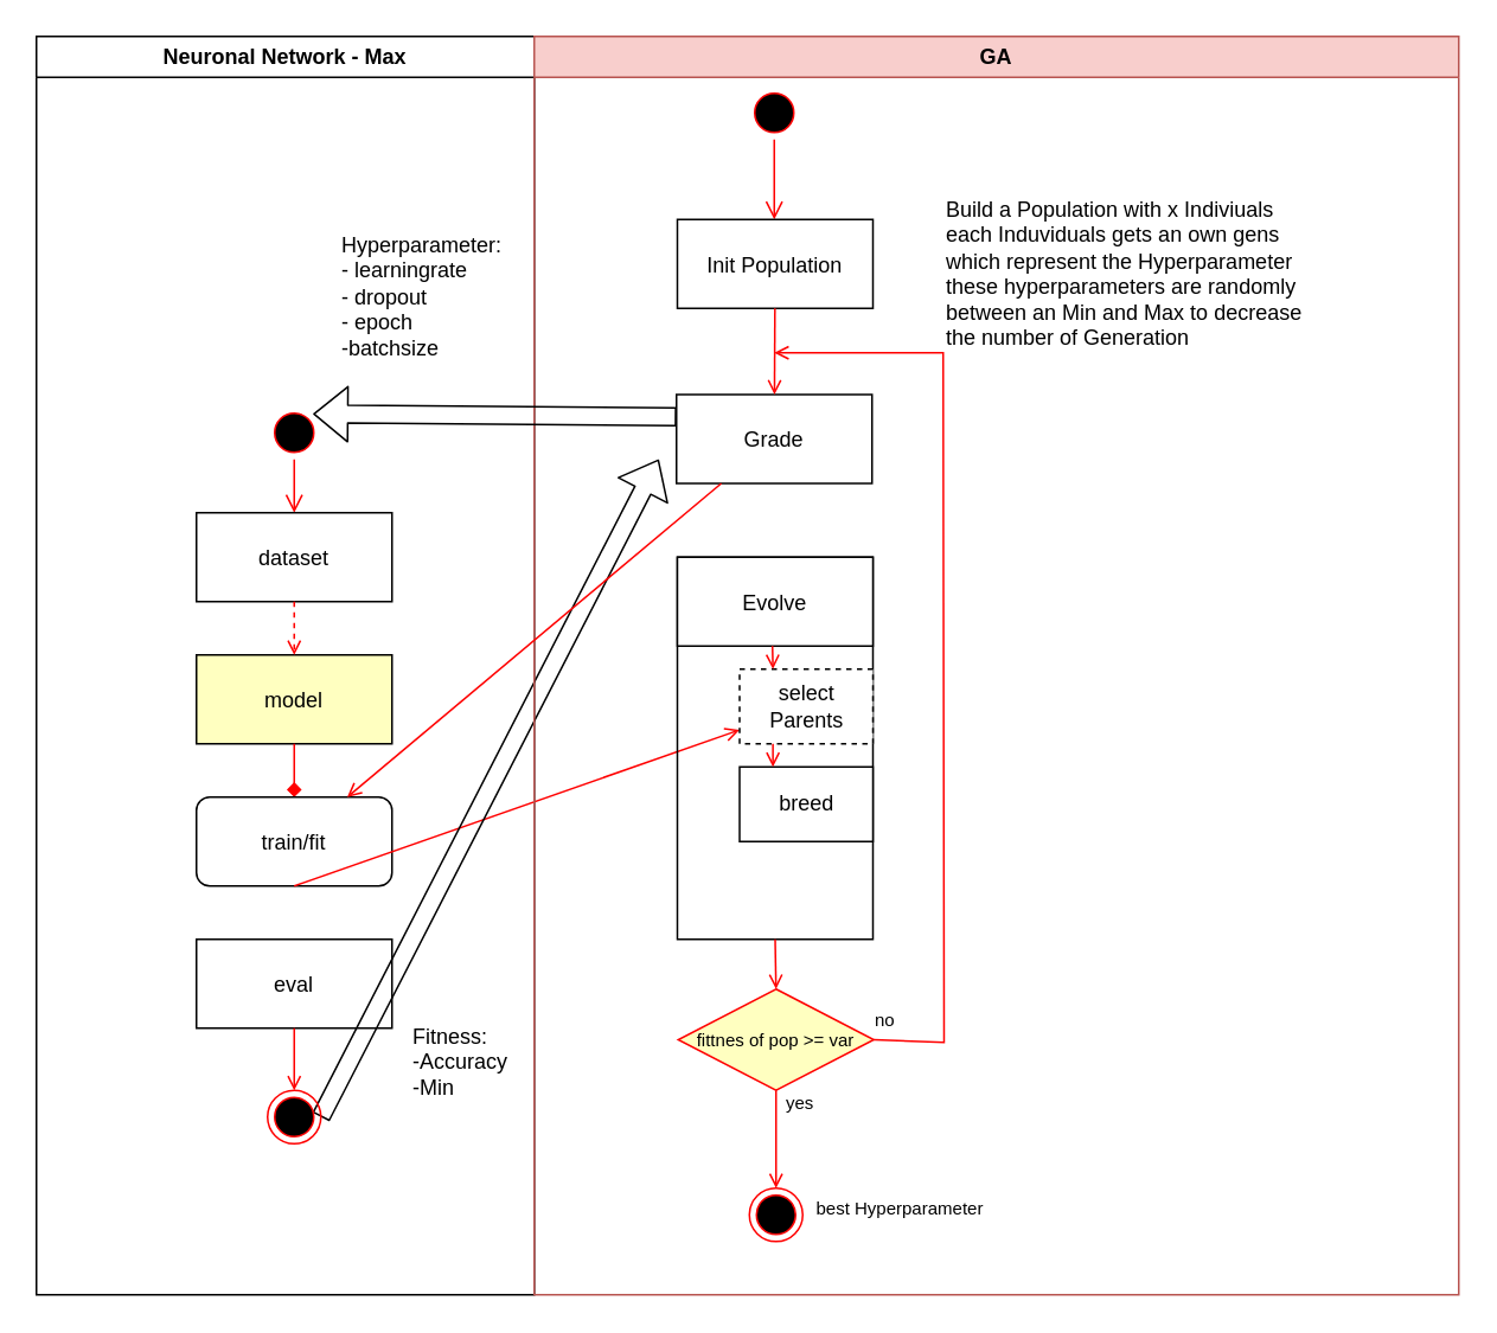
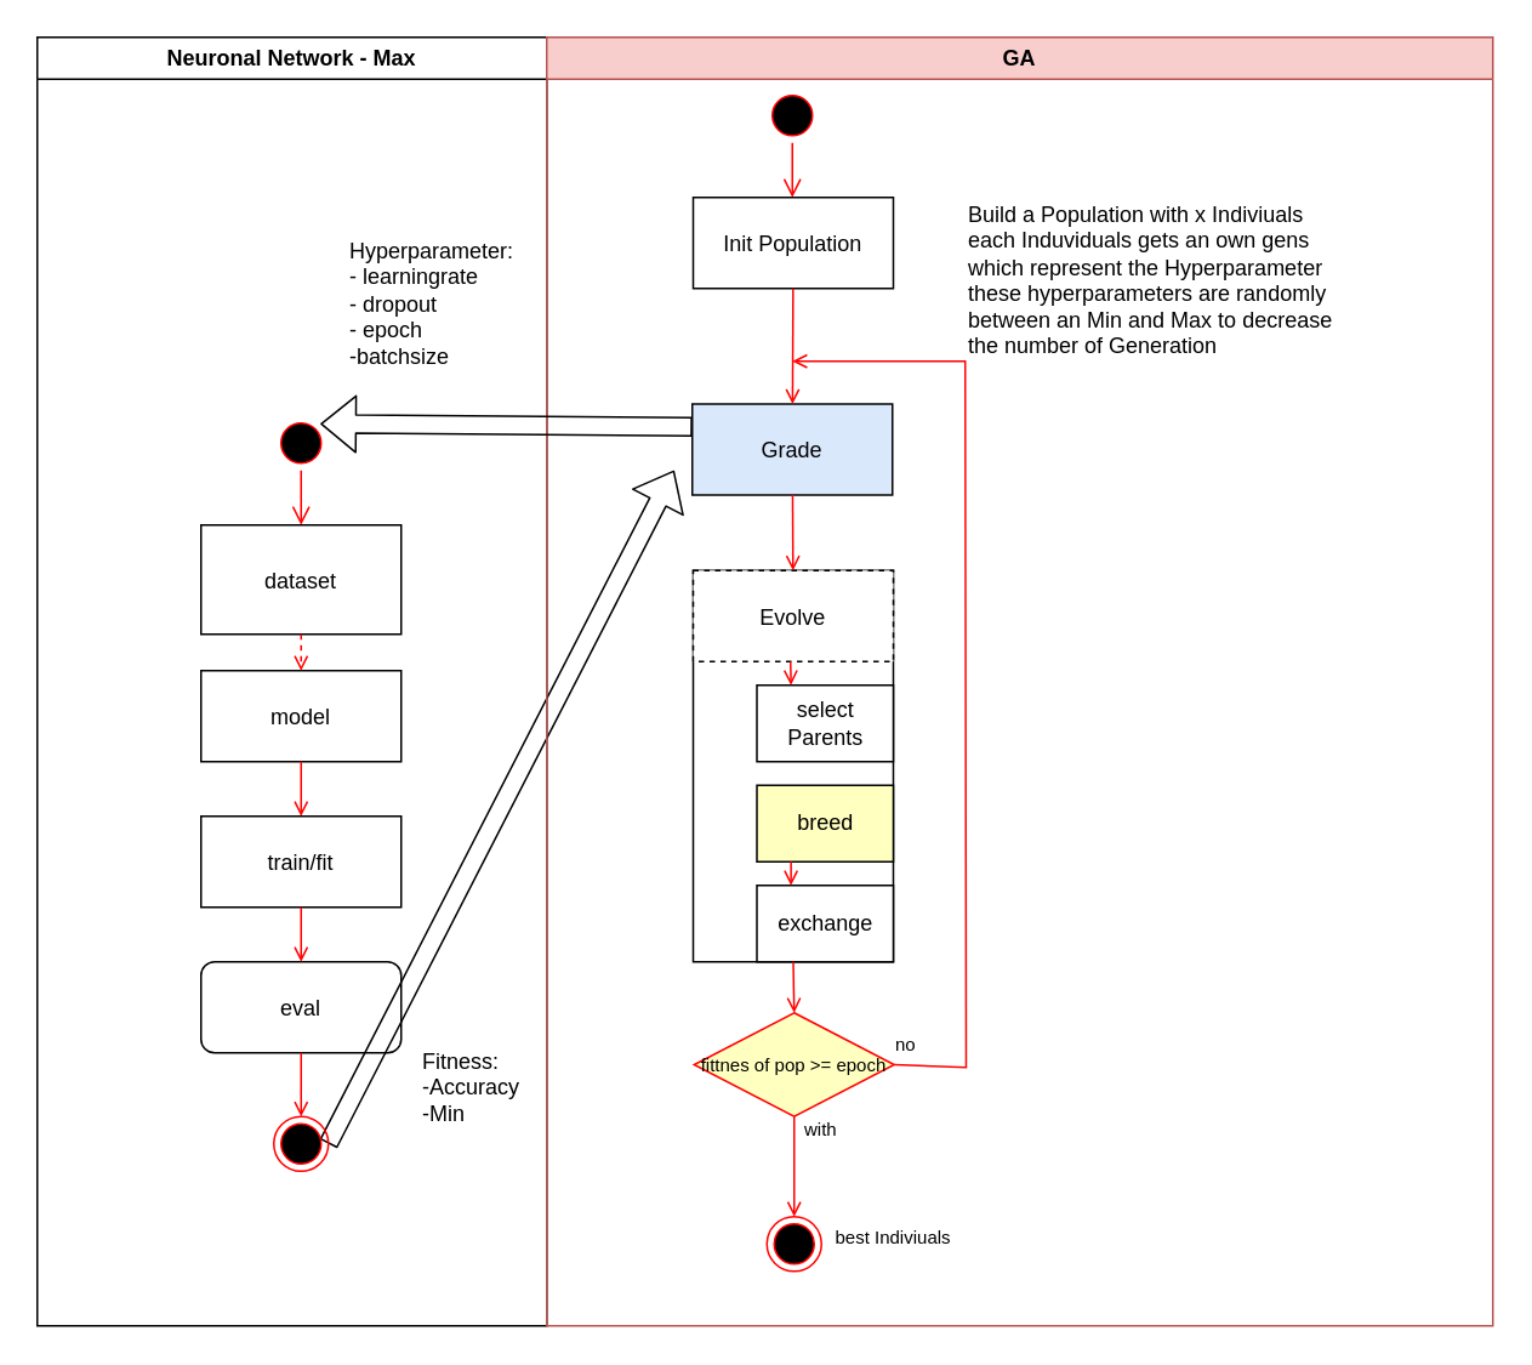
  <mxCell id="0" />
  <mxCell id="1" parent="0" />
  <mxCell id="2" value="Neuronal Network - Max" style="swimlane;whiteSpace=wrap" parent="1" vertex="1"><mxGeometry x="20" y="20" width="280" height="708" as="geometry" /></mxCell>
  <mxCell id="3" value="" style="ellipse;shape=startState;fillColor=#000000;strokeColor=#ff0000;" parent="2" vertex="1"><mxGeometry x="130" y="208" width="30" height="30" as="geometry" /></mxCell>
  <mxCell id="4" value="" style="edgeStyle=elbowEdgeStyle;elbow=horizontal;verticalAlign=bottom;endArrow=open;endSize=8;strokeColor=#FF0000;endFill=1;rounded=0" parent="2" source="3" target="5" edge="1"><mxGeometry x="130" y="213" as="geometry"><mxPoint x="145" y="283" as="targetPoint" /></mxGeometry></mxCell>
- <mxCell id="5" value="dataset" style="" parent="2" vertex="1"><mxGeometry x="90" y="268" width="110" height="50" as="geometry" /></mxCell>
- <mxCell id="6" value="model" style="fillColor=#ffffc0;" parent="2" vertex="1"><mxGeometry x="90" y="348" width="110" height="50" as="geometry" /></mxCell>
+ <mxCell id="5" value="dataset" style="" parent="2" vertex="1"><mxGeometry x="90" y="268" width="110" height="60" as="geometry" /></mxCell>
+ <mxCell id="6" value="model" style="" parent="2" vertex="1"><mxGeometry x="90" y="348" width="110" height="50" as="geometry" /></mxCell>
  <mxCell id="7" value="" style="endArrow=open;strokeColor=#FF0000;endFill=1;rounded=0;dashed=1;" parent="2" source="5" target="6" edge="1"><mxGeometry relative="1" as="geometry" /></mxCell>
- <mxCell id="8" value="" style="endArrow=diamond;strokeColor=#FF0000;endFill=1;rounded=0;entryX=0.5;entryY=0;entryDx=0;entryDy=0;" parent="2" source="6" target="9" edge="1"><mxGeometry relative="1" as="geometry"><mxPoint x="145" y="498" as="targetPoint" /></mxGeometry></mxCell>
- <mxCell id="9" value="train/fit" style="rounded=1;" parent="2" vertex="1"><mxGeometry x="90" y="428" width="110" height="50" as="geometry" /></mxCell>
- <mxCell id="10" value="eval" style="" parent="2" vertex="1"><mxGeometry x="90" y="508" width="110" height="50" as="geometry" /></mxCell>
- <mxCell id="11" value="" style="endArrow=open;strokeColor=#FF0000;endFill=1;rounded=0;exitX=0.5;exitY=1;exitDx=0;exitDy=0;" parent="2" source="9" target="26" edge="1"><mxGeometry relative="1" as="geometry"><mxPoint x="155.094" y="408" as="sourcePoint" /><mxPoint x="155.207" y="438.31" as="targetPoint" /></mxGeometry></mxCell>
+ <mxCell id="8" value="" style="endArrow=open;strokeColor=#FF0000;endFill=1;rounded=0;entryX=0.5;entryY=0;entryDx=0;entryDy=0;" parent="2" source="6" target="9" edge="1"><mxGeometry relative="1" as="geometry"><mxPoint x="145" y="498" as="targetPoint" /></mxGeometry></mxCell>
+ <mxCell id="9" value="train/fit" style="" parent="2" vertex="1"><mxGeometry x="90" y="428" width="110" height="50" as="geometry" /></mxCell>
+ <mxCell id="10" value="eval" style="rounded=1;" parent="2" vertex="1"><mxGeometry x="90" y="508" width="110" height="50" as="geometry" /></mxCell>
+ <mxCell id="11" value="" style="endArrow=open;strokeColor=#FF0000;endFill=1;rounded=0;exitX=0.5;exitY=1;exitDx=0;exitDy=0;" parent="2" source="9" target="10" edge="1"><mxGeometry relative="1" as="geometry"><mxPoint x="155.094" y="408" as="sourcePoint" /><mxPoint x="155.207" y="438.31" as="targetPoint" /></mxGeometry></mxCell>
  <mxCell id="12" value="" style="shape=flexArrow;endArrow=classic;html=1;exitX=1;exitY=0.5;exitDx=0;exitDy=0;" edge="1" parent="2" source="13"><mxGeometry width="50" height="50" relative="1" as="geometry"><mxPoint x="190" y="608" as="sourcePoint" /><mxPoint x="350" y="238" as="targetPoint" /></mxGeometry></mxCell>
  <mxCell id="13" value="" style="ellipse;shape=endState;fillColor=#000000;strokeColor=#ff0000" vertex="1" parent="2"><mxGeometry x="130" y="593" width="30" height="30" as="geometry" /></mxCell>
  <mxCell id="14" value="" style="endArrow=open;strokeColor=#FF0000;endFill=1;rounded=0;exitX=0.5;exitY=1;exitDx=0;exitDy=0;" edge="1" parent="2" source="10" target="13"><mxGeometry relative="1" as="geometry"><mxPoint x="426" y="603" as="sourcePoint" /><mxPoint x="426" y="658" as="targetPoint" /></mxGeometry></mxCell>
  <mxCell id="15" value="&lt;div&gt;Hyperparameter:&lt;/div&gt;&lt;div&gt;- learningrate&lt;/div&gt;&lt;div&gt;- dropout&lt;/div&gt;&lt;div&gt;- epoch&lt;/div&gt;&lt;div&gt;-batchsize&lt;br&gt;&lt;/div&gt;&lt;div&gt;&lt;br&gt;&lt;/div&gt;" style="text;html=1;resizable=0;points=[];autosize=1;align=left;verticalAlign=top;spacingTop=-4;" vertex="1" parent="2"><mxGeometry x="170" y="108" width="110" height="90" as="geometry" /></mxCell>
  <mxCell id="16" value="&lt;div&gt;Fitness:&lt;/div&gt;&lt;div&gt;-&lt;span&gt;Accuracy&lt;/span&gt;&lt;/div&gt;&lt;div&gt;&lt;span&gt;-Min&lt;br&gt; &lt;/span&gt;&lt;/div&gt;" style="text;html=1;resizable=0;points=[];autosize=1;align=left;verticalAlign=top;spacingTop=-4;" vertex="1" parent="2"><mxGeometry x="210" y="553" width="70" height="40" as="geometry" /></mxCell>
  <mxCell id="17" value="GA" style="swimlane;whiteSpace=wrap;fillColor=#f8cecc;strokeColor=#b85450;" parent="1" vertex="1"><mxGeometry x="300" y="20" width="520" height="708" as="geometry" /></mxCell>
  <mxCell id="18" value="" style="rounded=0;whiteSpace=wrap;html=1;fillColor=none;" parent="17" vertex="1"><mxGeometry x="80.5" y="293" width="110" height="215" as="geometry" /></mxCell>
  <mxCell id="19" value="" style="ellipse;shape=startState;fillColor=#000000;strokeColor=#ff0000;" parent="17" vertex="1"><mxGeometry x="120" y="28" width="30" height="30" as="geometry" /></mxCell>
  <mxCell id="20" value="" style="edgeStyle=elbowEdgeStyle;elbow=horizontal;verticalAlign=bottom;endArrow=open;endSize=8;strokeColor=#FF0000;endFill=1;rounded=0" parent="17" source="19" target="21" edge="1"><mxGeometry x="100" y="20" as="geometry"><mxPoint x="115" y="90" as="targetPoint" /></mxGeometry></mxCell>
- <mxCell id="21" value="Init Population" style="" parent="17" vertex="1"><mxGeometry x="80.5" y="103" width="110" height="50" as="geometry" /></mxCell>
- <mxCell id="22" value="Grade" style="" parent="17" vertex="1"><mxGeometry x="80" y="201.5" width="110" height="50" as="geometry" /></mxCell>
+ <mxCell id="21" value="Init Population" style="" parent="17" vertex="1"><mxGeometry x="80.5" y="88" width="110" height="50" as="geometry" /></mxCell>
+ <mxCell id="22" value="Grade" style="fillColor=#dae8fc;" parent="17" vertex="1"><mxGeometry x="80" y="201.5" width="110" height="50" as="geometry" /></mxCell>
  <mxCell id="23" value="" style="endArrow=open;strokeColor=#FF0000;endFill=1;rounded=0" parent="17" source="21" target="22" edge="1"><mxGeometry relative="1" as="geometry" /></mxCell>
- <mxCell id="24" value="Evolve" style="" parent="17" vertex="1"><mxGeometry x="80.5" y="293" width="110" height="50" as="geometry" /></mxCell>
- <mxCell id="25" value="" style="endArrow=open;strokeColor=#FF0000;endFill=1;rounded=0;" parent="17" source="22" target="9" edge="1"><mxGeometry relative="1" as="geometry" /></mxCell>
- <mxCell id="26" value="select Parents" style="rounded=0;whiteSpace=wrap;html=1;dashed=1;" parent="17" vertex="1"><mxGeometry x="115.5" y="356" width="75" height="42" as="geometry" /></mxCell>
+ <mxCell id="24" value="Evolve" style="dashed=1;" parent="17" vertex="1"><mxGeometry x="80.5" y="293" width="110" height="50" as="geometry" /></mxCell>
+ <mxCell id="25" value="" style="endArrow=open;strokeColor=#FF0000;endFill=1;rounded=0" parent="17" source="22" target="24" edge="1"><mxGeometry relative="1" as="geometry" /></mxCell>
+ <mxCell id="26" value="select Parents" style="rounded=0;whiteSpace=wrap;html=1;" parent="17" vertex="1"><mxGeometry x="115.5" y="356" width="75" height="42" as="geometry" /></mxCell>
  <mxCell id="27" value="" style="endArrow=open;strokeColor=#FF0000;endFill=1;rounded=0;entryX=0.25;entryY=0;entryDx=0;entryDy=0;" parent="17" target="26" edge="1"><mxGeometry relative="1" as="geometry"><mxPoint x="134" y="343" as="sourcePoint" /><mxPoint x="153" y="376" as="targetPoint" /></mxGeometry></mxCell>
- <mxCell id="28" value="breed" style="rounded=0;whiteSpace=wrap;html=1;" parent="17" vertex="1"><mxGeometry x="115.5" y="411" width="75" height="42" as="geometry" /></mxCell>
- <mxCell id="29" value="" style="endArrow=open;strokeColor=#FF0000;endFill=1;rounded=0;exitX=0.25;exitY=1;exitDx=0;exitDy=0;entryX=0.25;entryY=0;entryDx=0;entryDy=0;" parent="17" source="26" target="28" edge="1"><mxGeometry relative="1" as="geometry"><mxPoint x="145.172" y="353.207" as="sourcePoint" /><mxPoint x="144.483" y="366.31" as="targetPoint" /></mxGeometry></mxCell>
- <mxCell id="32" value="fittnes of pop &gt;= var" style="rhombus;fillColor=#ffffc0;strokeColor=#ff0000;fontSize=10;" parent="17" vertex="1"><mxGeometry x="81" y="536" width="110" height="57" as="geometry" /></mxCell>
+ <mxCell id="28" value="breed" style="rounded=0;whiteSpace=wrap;html=1;fillColor=#ffffc0;" parent="17" vertex="1"><mxGeometry x="115.5" y="411" width="75" height="42" as="geometry" /></mxCell>
+ <mxCell id="30" value="exchange" style="rounded=0;whiteSpace=wrap;html=1;" parent="17" vertex="1"><mxGeometry x="115.5" y="466" width="75" height="42" as="geometry" /></mxCell>
+ <mxCell id="31" value="" style="endArrow=open;strokeColor=#FF0000;endFill=1;rounded=0;exitX=0.25;exitY=1;exitDx=0;exitDy=0;entryX=0.25;entryY=0;entryDx=0;entryDy=0;" parent="17" source="28" target="30" edge="1"><mxGeometry relative="1" as="geometry"><mxPoint x="144.286" y="407.857" as="sourcePoint" /><mxPoint x="-265.017" y="334.31" as="targetPoint" /></mxGeometry></mxCell>
+ <mxCell id="32" value="fittnes of pop &gt;= epoch" style="rhombus;fillColor=#ffffc0;strokeColor=#ff0000;fontSize=10;" parent="17" vertex="1"><mxGeometry x="81" y="536" width="110" height="57" as="geometry" /></mxCell>
  <mxCell id="33" value="" style="endArrow=open;strokeColor=#FF0000;endFill=1;rounded=0;exitX=0.5;exitY=1;exitDx=0;exitDy=0;entryX=0.5;entryY=0;entryDx=0;entryDy=0;" parent="17" source="18" target="32" edge="1"><mxGeometry relative="1" as="geometry"><mxPoint x="191" y="516" as="sourcePoint" /><mxPoint x="191" y="571" as="targetPoint" /></mxGeometry></mxCell>
- <mxCell id="34" value="yes&lt;br&gt;&lt;br&gt;" style="text;html=1;fontSize=10;" parent="17" vertex="1"><mxGeometry x="140" y="588" width="40" height="30" as="geometry" /></mxCell>
+ <mxCell id="34" value="with&lt;br&gt;&lt;br&gt;" style="text;html=1;fontSize=10;" parent="17" vertex="1"><mxGeometry x="140" y="588" width="40" height="30" as="geometry" /></mxCell>
  <mxCell id="35" value="no" style="text;html=1;fontSize=10;" parent="17" vertex="1"><mxGeometry x="190" y="541" width="20" height="14" as="geometry" /></mxCell>
  <mxCell id="36" value="" style="endArrow=open;strokeColor=#FF0000;endFill=1;rounded=0;exitX=1;exitY=0.5;exitDx=0;exitDy=0;" parent="17" source="32" edge="1"><mxGeometry relative="1" as="geometry"><mxPoint x="260.5" y="438" as="sourcePoint" /><mxPoint x="135" y="178" as="targetPoint" /><Array as="points"><mxPoint x="230.5" y="566" /><mxPoint x="230" y="178" /></Array></mxGeometry></mxCell>
  <mxCell id="37" value="" style="ellipse;shape=endState;fillColor=#000000;strokeColor=#ff0000" parent="17" vertex="1"><mxGeometry x="121" y="648" width="30" height="30" as="geometry" /></mxCell>
  <mxCell id="38" value="" style="endArrow=open;strokeColor=#FF0000;endFill=1;rounded=0;exitX=0.5;exitY=1;exitDx=0;exitDy=0;entryX=0.5;entryY=0;entryDx=0;entryDy=0;" parent="17" source="32" target="37" edge="1"><mxGeometry relative="1" as="geometry"><mxPoint x="-85" y="180" as="sourcePoint" /><mxPoint x="136" y="618" as="targetPoint" /></mxGeometry></mxCell>
- <mxCell id="39" value="best Hyperparameter" style="text;html=1;resizable=0;points=[];autosize=1;align=left;verticalAlign=top;spacingTop=-4;fontSize=10;" parent="17" vertex="1"><mxGeometry x="157" y="651" width="110" height="10" as="geometry" /></mxCell>
+ <mxCell id="39" value="best Indiviuals" style="text;html=1;resizable=0;points=[];autosize=1;align=left;verticalAlign=top;spacingTop=-4;fontSize=10;" parent="17" vertex="1"><mxGeometry x="157" y="651" width="110" height="10" as="geometry" /></mxCell>
  <mxCell id="40" value="&lt;div&gt;Build a Population with x Indiviuals&lt;/div&gt;&lt;div&gt;each Induviduals gets an own gens&lt;/div&gt;&lt;div&gt;which represent the Hyperparameter&lt;/div&gt;&lt;div&gt;these hyperparameters are randomly&lt;/div&gt;&lt;div&gt;between an Min and Max to&lt;font size=&quot;1&quot;&gt;&lt;span style=&quot;font-size: 12px&quot;&gt; decrease &lt;br&gt;&lt;/span&gt;&lt;/font&gt;&lt;/div&gt;&lt;div&gt;&lt;font size=&quot;1&quot;&gt;&lt;span style=&quot;font-size: 12px&quot;&gt;the number of Generation &lt;br&gt;&lt;/span&gt;&lt;/font&gt;&lt;/div&gt;&lt;div&gt;&lt;br&gt;&lt;/div&gt;" style="text;html=1;resizable=0;points=[];autosize=1;align=left;verticalAlign=top;spacingTop=-4;" vertex="1" parent="17"><mxGeometry x="230" y="88" width="220" height="100" as="geometry" /></mxCell>
  <mxCell id="41" value="" style="shape=flexArrow;endArrow=classic;html=1;exitX=0;exitY=0.25;exitDx=0;exitDy=0;entryX=1;entryY=0;entryDx=0;entryDy=0;" edge="1" parent="1" source="22" target="3"><mxGeometry width="50" height="50" relative="1" as="geometry"><mxPoint x="260" y="228" as="sourcePoint" /><mxPoint x="210" y="234" as="targetPoint" /></mxGeometry></mxCell>
